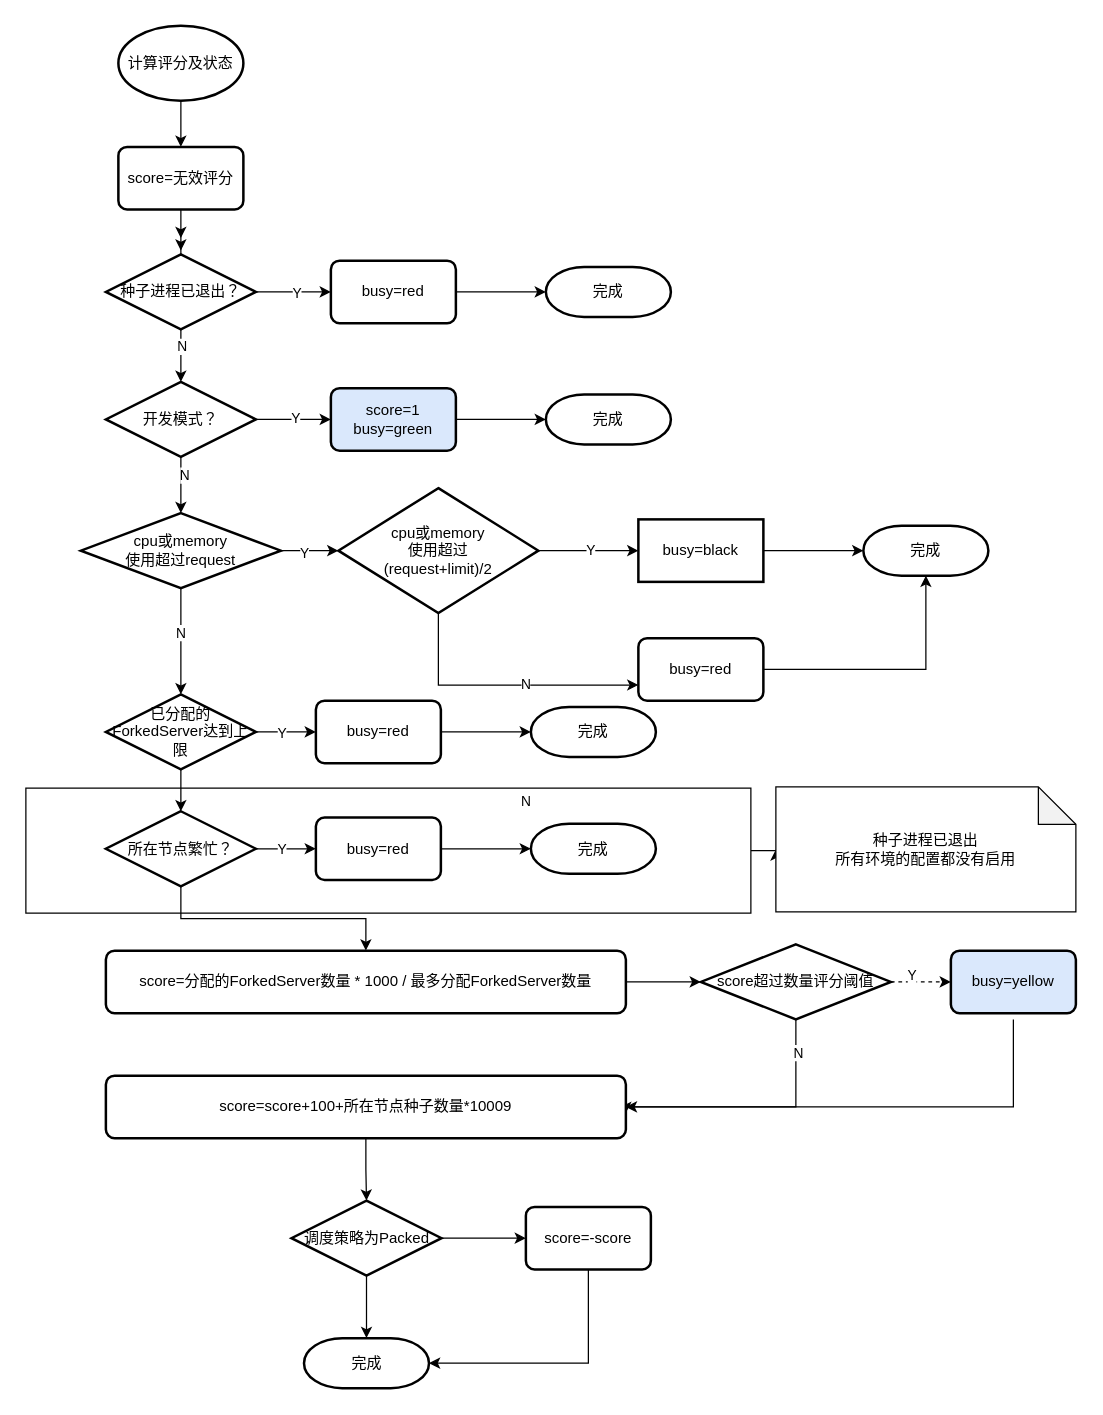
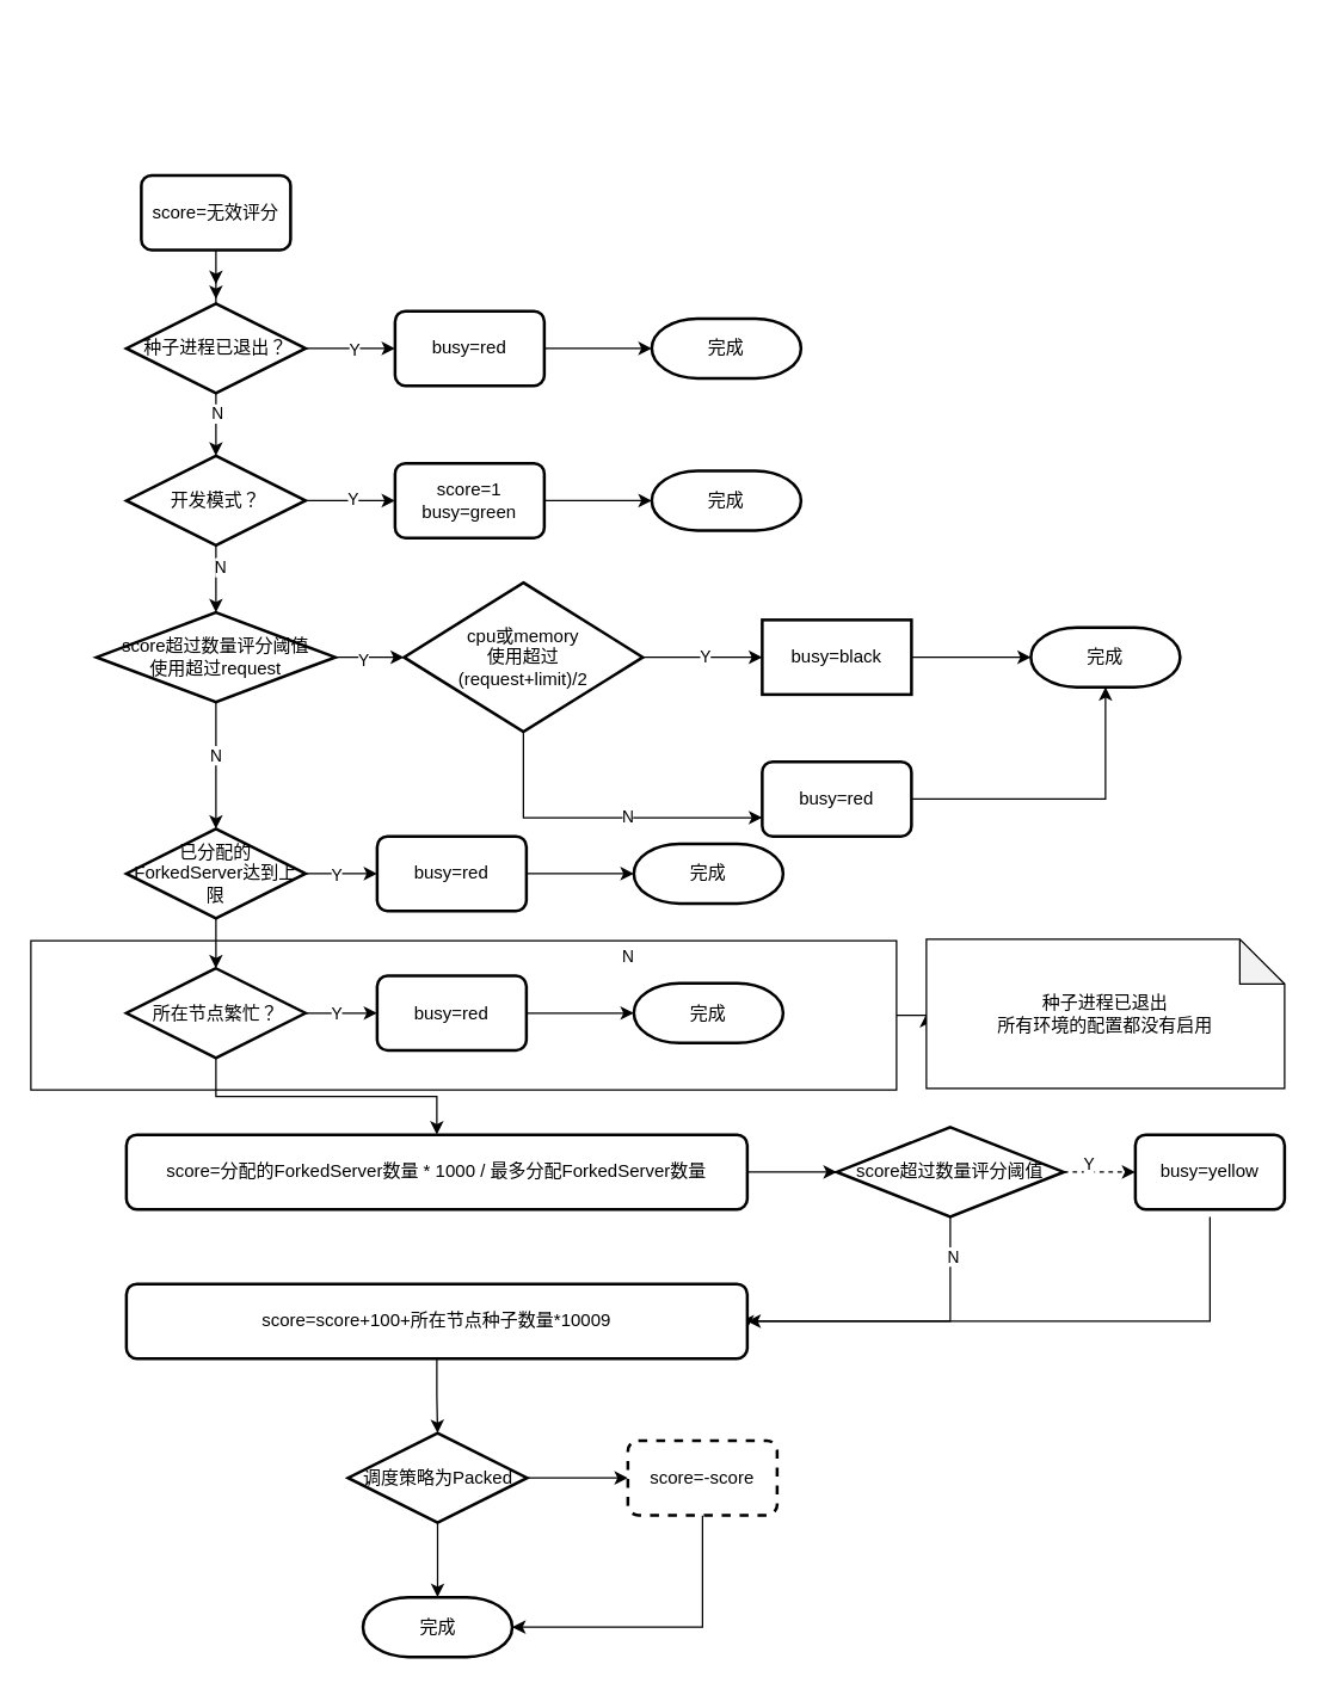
  <mxCell id="0" />
  <mxCell id="1" parent="0" />
  <mxCell id="2" value="" style="edgeStyle=orthogonalEdgeStyle;rounded=0;orthogonalLoop=1;jettySize=auto;html=1;" edge="1" parent="1" source="3" target="55"><mxGeometry relative="1" as="geometry" /></mxCell>
  <mxCell id="3" value="" style="rounded=0;whiteSpace=wrap;html=1;shadow=0;" vertex="1" parent="1"><mxGeometry x="20" y="630" width="580" height="100" as="geometry" /></mxCell>
- <mxCell id="4" style="edgeStyle=orthogonalEdgeStyle;rounded=0;orthogonalLoop=1;jettySize=auto;html=1;exitX=0.5;exitY=1;exitDx=0;exitDy=0;exitPerimeter=0;entryX=0.5;entryY=0;entryDx=0;entryDy=0;" edge="1" parent="1" source="5" target="15"><mxGeometry relative="1" as="geometry" /></mxCell>
- <mxCell id="5" value="计算评分及状态" style="strokeWidth=2;html=1;shape=mxgraph.flowchart.start_1;whiteSpace=wrap;" vertex="1" parent="1"><mxGeometry x="94" y="20" width="100" height="60" as="geometry" /></mxCell>
  <mxCell id="6" style="edgeStyle=orthogonalEdgeStyle;rounded=0;orthogonalLoop=1;jettySize=auto;html=1;" edge="1" parent="1" source="11"><mxGeometry relative="1" as="geometry"><mxPoint x="144" y="200" as="targetPoint" /></mxGeometry></mxCell>
  <mxCell id="7" style="edgeStyle=orthogonalEdgeStyle;rounded=0;orthogonalLoop=1;jettySize=auto;html=1;exitX=1;exitY=0.5;exitDx=0;exitDy=0;exitPerimeter=0;entryX=0;entryY=0.5;entryDx=0;entryDy=0;" edge="1" parent="1" source="11" target="13"><mxGeometry relative="1" as="geometry" /></mxCell>
  <mxCell id="8" value="Y" style="edgeLabel;html=1;align=center;verticalAlign=middle;resizable=0;points=[];" vertex="1" connectable="0" parent="7"><mxGeometry x="0.067" relative="1" as="geometry"><mxPoint as="offset" /></mxGeometry></mxCell>
  <mxCell id="9" value="" style="edgeStyle=orthogonalEdgeStyle;rounded=0;orthogonalLoop=1;jettySize=auto;html=1;" edge="1" parent="1" source="11" target="21"><mxGeometry relative="1" as="geometry" /></mxCell>
  <mxCell id="10" value="N" style="edgeLabel;html=1;align=center;verticalAlign=middle;resizable=0;points=[];" vertex="1" connectable="0" parent="9"><mxGeometry x="-0.381" relative="1" as="geometry"><mxPoint as="offset" /></mxGeometry></mxCell>
  <mxCell id="11" value="种子进程已退出？" style="strokeWidth=2;html=1;shape=mxgraph.flowchart.decision;whiteSpace=wrap;" vertex="1" parent="1"><mxGeometry x="84" y="203" width="120" height="60" as="geometry" /></mxCell>
  <mxCell id="12" value="" style="edgeStyle=orthogonalEdgeStyle;rounded=0;orthogonalLoop=1;jettySize=auto;html=1;" edge="1" parent="1" source="13" target="16"><mxGeometry relative="1" as="geometry" /></mxCell>
  <mxCell id="13" value="busy=red" style="rounded=1;whiteSpace=wrap;html=1;absoluteArcSize=1;arcSize=14;strokeWidth=2;" vertex="1" parent="1"><mxGeometry x="264" y="208" width="100" height="50" as="geometry" /></mxCell>
  <mxCell id="14" style="edgeStyle=orthogonalEdgeStyle;rounded=0;orthogonalLoop=1;jettySize=auto;html=1;" edge="1" parent="1" source="15"><mxGeometry relative="1" as="geometry"><mxPoint x="144" y="190" as="targetPoint" /></mxGeometry></mxCell>
  <mxCell id="15" value="score=无效评分" style="rounded=1;whiteSpace=wrap;html=1;absoluteArcSize=1;arcSize=14;strokeWidth=2;" vertex="1" parent="1"><mxGeometry x="94" y="117" width="100" height="50" as="geometry" /></mxCell>
  <mxCell id="16" value="完成" style="strokeWidth=2;html=1;shape=mxgraph.flowchart.terminator;whiteSpace=wrap;" vertex="1" parent="1"><mxGeometry x="436" y="213" width="100" height="40" as="geometry" /></mxCell>
  <mxCell id="17" value="" style="edgeStyle=orthogonalEdgeStyle;rounded=0;orthogonalLoop=1;jettySize=auto;html=1;" edge="1" parent="1" source="21" target="23"><mxGeometry relative="1" as="geometry" /></mxCell>
  <mxCell id="18" value="Y" style="edgeLabel;html=1;align=center;verticalAlign=middle;resizable=0;points=[];" vertex="1" connectable="0" parent="17"><mxGeometry x="0.033" y="2" relative="1" as="geometry"><mxPoint as="offset" /></mxGeometry></mxCell>
  <mxCell id="19" value="" style="edgeStyle=orthogonalEdgeStyle;rounded=0;orthogonalLoop=1;jettySize=auto;html=1;" edge="1" parent="1" source="21" target="29"><mxGeometry relative="1" as="geometry" /></mxCell>
  <mxCell id="20" value="N" style="edgeLabel;html=1;align=center;verticalAlign=middle;resizable=0;points=[];" vertex="1" connectable="0" parent="19"><mxGeometry x="-0.378" y="2" relative="1" as="geometry"><mxPoint as="offset" /></mxGeometry></mxCell>
  <mxCell id="21" value="开发模式？" style="strokeWidth=2;html=1;shape=mxgraph.flowchart.decision;whiteSpace=wrap;" vertex="1" parent="1"><mxGeometry x="84" y="305" width="120" height="60" as="geometry" /></mxCell>
  <mxCell id="22" value="" style="edgeStyle=orthogonalEdgeStyle;rounded=0;orthogonalLoop=1;jettySize=auto;html=1;" edge="1" parent="1" source="23" target="24"><mxGeometry relative="1" as="geometry" /></mxCell>
- <mxCell id="23" value="&lt;div&gt;score=1&lt;/div&gt;busy=green" style="rounded=1;whiteSpace=wrap;html=1;absoluteArcSize=1;arcSize=14;strokeWidth=2;fillColor=#dae8fc;" vertex="1" parent="1"><mxGeometry x="264" y="310" width="100" height="50" as="geometry" /></mxCell>
+ <mxCell id="23" value="&lt;div&gt;score=1&lt;/div&gt;busy=green" style="rounded=1;whiteSpace=wrap;html=1;absoluteArcSize=1;arcSize=14;strokeWidth=2;" vertex="1" parent="1"><mxGeometry x="264" y="310" width="100" height="50" as="geometry" /></mxCell>
  <mxCell id="24" value="完成" style="strokeWidth=2;html=1;shape=mxgraph.flowchart.terminator;whiteSpace=wrap;" vertex="1" parent="1"><mxGeometry x="436" y="315" width="100" height="40" as="geometry" /></mxCell>
  <mxCell id="25" value="" style="edgeStyle=orthogonalEdgeStyle;rounded=0;orthogonalLoop=1;jettySize=auto;html=1;" edge="1" parent="1" source="29" target="35"><mxGeometry relative="1" as="geometry" /></mxCell>
  <mxCell id="26" value="Y" style="edgeLabel;html=1;align=center;verticalAlign=middle;resizable=0;points=[];" vertex="1" connectable="0" parent="25"><mxGeometry x="-0.217" y="-1" relative="1" as="geometry"><mxPoint as="offset" /></mxGeometry></mxCell>
  <mxCell id="27" value="" style="edgeStyle=orthogonalEdgeStyle;rounded=0;orthogonalLoop=1;jettySize=auto;html=1;" edge="1" parent="1" source="29" target="42"><mxGeometry relative="1" as="geometry" /></mxCell>
  <mxCell id="28" value="N" style="edgeLabel;html=1;align=center;verticalAlign=middle;resizable=0;points=[];" vertex="1" connectable="0" parent="27"><mxGeometry x="-0.175" y="-1" relative="1" as="geometry"><mxPoint as="offset" /></mxGeometry></mxCell>
- <mxCell id="29" value="cpu或memory&lt;div&gt;使用超过request&lt;/div&gt;" style="strokeWidth=2;html=1;shape=mxgraph.flowchart.decision;whiteSpace=wrap;" vertex="1" parent="1"><mxGeometry x="64" y="410" width="160" height="60" as="geometry" /></mxCell>
+ <mxCell id="29" value="score超过数量评分阈值&lt;div&gt;使用超过request&lt;/div&gt;" style="strokeWidth=2;html=1;shape=mxgraph.flowchart.decision;whiteSpace=wrap;" vertex="1" parent="1"><mxGeometry x="64" y="410" width="160" height="60" as="geometry" /></mxCell>
  <mxCell id="30" value="&lt;div&gt;&lt;span style=&quot;background-color: initial;&quot;&gt;busy=red&lt;/span&gt;&lt;br&gt;&lt;/div&gt;" style="rounded=1;whiteSpace=wrap;html=1;absoluteArcSize=1;arcSize=14;strokeWidth=2;" vertex="1" parent="1"><mxGeometry x="510" y="510" width="100" height="50" as="geometry" /></mxCell>
  <mxCell id="31" value="" style="edgeStyle=orthogonalEdgeStyle;rounded=0;orthogonalLoop=1;jettySize=auto;html=1;" edge="1" parent="1" source="35" target="37"><mxGeometry relative="1" as="geometry" /></mxCell>
  <mxCell id="32" value="Y" style="edgeLabel;html=1;align=center;verticalAlign=middle;resizable=0;points=[];" vertex="1" connectable="0" parent="31"><mxGeometry x="0.025" y="1" relative="1" as="geometry"><mxPoint as="offset" /></mxGeometry></mxCell>
  <mxCell id="33" style="edgeStyle=orthogonalEdgeStyle;rounded=0;orthogonalLoop=1;jettySize=auto;html=1;entryX=0;entryY=0.75;entryDx=0;entryDy=0;exitX=0.5;exitY=1;exitDx=0;exitDy=0;exitPerimeter=0;" edge="1" parent="1" source="35" target="30"><mxGeometry relative="1" as="geometry" /></mxCell>
  <mxCell id="34" value="N" style="edgeLabel;html=1;align=center;verticalAlign=middle;resizable=0;points=[];" vertex="1" connectable="0" parent="33"><mxGeometry x="0.163" y="2" relative="1" as="geometry"><mxPoint x="1" y="1" as="offset" /></mxGeometry></mxCell>
  <mxCell id="35" value="cpu或memory&lt;div&gt;使用超过&lt;/div&gt;&lt;div&gt;(request+limit)/2&lt;/div&gt;" style="strokeWidth=2;html=1;shape=mxgraph.flowchart.decision;whiteSpace=wrap;" vertex="1" parent="1"><mxGeometry x="270" y="390" width="160" height="100" as="geometry" /></mxCell>
  <mxCell id="36" value="" style="edgeStyle=orthogonalEdgeStyle;rounded=0;orthogonalLoop=1;jettySize=auto;html=1;" edge="1" parent="1" source="37" target="38"><mxGeometry relative="1" as="geometry" /></mxCell>
  <mxCell id="37" value="&lt;div&gt;&lt;span style=&quot;background-color: initial;&quot;&gt;busy=black&lt;/span&gt;&lt;br&gt;&lt;/div&gt;" style="whiteSpace=wrap;html=1;absoluteArcSize=1;arcSize=14;strokeWidth=2;rounded=0;" vertex="1" parent="1"><mxGeometry x="510" y="415" width="100" height="50" as="geometry" /></mxCell>
  <mxCell id="38" value="完成" style="strokeWidth=2;html=1;shape=mxgraph.flowchart.terminator;whiteSpace=wrap;" vertex="1" parent="1"><mxGeometry x="690" y="420" width="100" height="40" as="geometry" /></mxCell>
  <mxCell id="39" style="edgeStyle=orthogonalEdgeStyle;rounded=0;orthogonalLoop=1;jettySize=auto;html=1;entryX=0.5;entryY=1;entryDx=0;entryDy=0;entryPerimeter=0;" edge="1" parent="1" source="30" target="38"><mxGeometry relative="1" as="geometry" /></mxCell>
  <mxCell id="40" value="" style="edgeStyle=orthogonalEdgeStyle;rounded=0;orthogonalLoop=1;jettySize=auto;html=1;" edge="1" parent="1" source="42" target="45"><mxGeometry relative="1" as="geometry" /></mxCell>
  <mxCell id="41" value="" style="edgeStyle=orthogonalEdgeStyle;rounded=0;orthogonalLoop=1;jettySize=auto;html=1;" edge="1" parent="1" source="42" target="50"><mxGeometry relative="1" as="geometry" /></mxCell>
  <mxCell id="42" value="已分配的ForkedServer达到上限" style="strokeWidth=2;html=1;shape=mxgraph.flowchart.decision;whiteSpace=wrap;" vertex="1" parent="1"><mxGeometry x="84" y="555" width="120" height="60" as="geometry" /></mxCell>
  <mxCell id="43" value="Y" style="edgeLabel;html=1;align=center;verticalAlign=middle;resizable=0;points=[];" vertex="1" connectable="0" parent="1"><mxGeometry x="224" y="585" as="geometry" /></mxCell>
  <mxCell id="44" value="" style="edgeStyle=orthogonalEdgeStyle;rounded=0;orthogonalLoop=1;jettySize=auto;html=1;" edge="1" parent="1" source="45" target="46"><mxGeometry relative="1" as="geometry" /></mxCell>
  <mxCell id="45" value="busy=red" style="rounded=1;whiteSpace=wrap;html=1;absoluteArcSize=1;arcSize=14;strokeWidth=2;" vertex="1" parent="1"><mxGeometry x="252" y="560" width="100" height="50" as="geometry" /></mxCell>
  <mxCell id="46" value="完成" style="strokeWidth=2;html=1;shape=mxgraph.flowchart.terminator;whiteSpace=wrap;" vertex="1" parent="1"><mxGeometry x="424" y="565" width="100" height="40" as="geometry" /></mxCell>
  <mxCell id="47" value="N" style="edgeLabel;html=1;align=center;verticalAlign=middle;resizable=0;points=[];" vertex="1" connectable="0" parent="1"><mxGeometry x="419.5" y="640" as="geometry" /></mxCell>
  <mxCell id="48" value="" style="edgeStyle=orthogonalEdgeStyle;rounded=0;orthogonalLoop=1;jettySize=auto;html=1;" edge="1" parent="1" source="50" target="53"><mxGeometry relative="1" as="geometry" /></mxCell>
  <mxCell id="49" value="" style="edgeStyle=orthogonalEdgeStyle;rounded=0;orthogonalLoop=1;jettySize=auto;html=1;" edge="1" parent="1" source="50" target="57"><mxGeometry relative="1" as="geometry" /></mxCell>
  <mxCell id="50" value="所在节点繁忙？" style="strokeWidth=2;html=1;shape=mxgraph.flowchart.decision;whiteSpace=wrap;" vertex="1" parent="1"><mxGeometry x="84" y="648.5" width="120" height="60" as="geometry" /></mxCell>
  <mxCell id="51" value="Y" style="edgeLabel;html=1;align=center;verticalAlign=middle;resizable=0;points=[];" vertex="1" connectable="0" parent="1"><mxGeometry x="224" y="678.5" as="geometry" /></mxCell>
  <mxCell id="52" value="" style="edgeStyle=orthogonalEdgeStyle;rounded=0;orthogonalLoop=1;jettySize=auto;html=1;" edge="1" parent="1" source="53" target="54"><mxGeometry relative="1" as="geometry" /></mxCell>
  <mxCell id="53" value="busy=red" style="rounded=1;whiteSpace=wrap;html=1;absoluteArcSize=1;arcSize=14;strokeWidth=2;" vertex="1" parent="1"><mxGeometry x="252" y="653.5" width="100" height="50" as="geometry" /></mxCell>
  <mxCell id="54" value="完成" style="strokeWidth=2;html=1;shape=mxgraph.flowchart.terminator;whiteSpace=wrap;" vertex="1" parent="1"><mxGeometry x="424" y="658.5" width="100" height="40" as="geometry" /></mxCell>
  <mxCell id="55" value="&lt;div&gt;种子进程已退出&lt;/div&gt;&lt;div&gt;所有环境的配置都没有启用&lt;/div&gt;" style="shape=note;whiteSpace=wrap;html=1;backgroundOutline=1;darkOpacity=0.05;" vertex="1" parent="1"><mxGeometry x="620" y="629" width="240" height="100" as="geometry" /></mxCell>
  <mxCell id="56" value="" style="edgeStyle=orthogonalEdgeStyle;rounded=0;orthogonalLoop=1;jettySize=auto;html=1;" edge="1" parent="1" source="57" target="71"><mxGeometry relative="1" as="geometry" /></mxCell>
  <mxCell id="57" value="score=分配的ForkedServer数量 * 1000 / 最多分配ForkedServer数量" style="rounded=1;whiteSpace=wrap;html=1;absoluteArcSize=1;arcSize=14;strokeWidth=2;" vertex="1" parent="1"><mxGeometry x="84" y="760" width="416" height="50" as="geometry" /></mxCell>
  <mxCell id="58" value="" style="edgeStyle=orthogonalEdgeStyle;rounded=0;orthogonalLoop=1;jettySize=auto;html=1;" edge="1" parent="1" source="60" target="62"><mxGeometry relative="1" as="geometry" /></mxCell>
  <mxCell id="59" value="" style="edgeStyle=orthogonalEdgeStyle;rounded=0;orthogonalLoop=1;jettySize=auto;html=1;" edge="1" parent="1" source="60" target="63"><mxGeometry relative="1" as="geometry" /></mxCell>
  <mxCell id="60" value="调度策略为Packed" style="strokeWidth=2;html=1;shape=mxgraph.flowchart.decision;whiteSpace=wrap;" vertex="1" parent="1"><mxGeometry x="232.5" y="960" width="120" height="60" as="geometry" /></mxCell>
  <mxCell id="61" style="edgeStyle=orthogonalEdgeStyle;rounded=0;orthogonalLoop=1;jettySize=auto;html=1;exitX=0.5;exitY=1;exitDx=0;exitDy=0;entryX=1;entryY=0.5;entryDx=0;entryDy=0;entryPerimeter=0;" edge="1" parent="1" source="62" target="63"><mxGeometry relative="1" as="geometry"><mxPoint x="350.5" y="1090" as="targetPoint" /><Array as="points"><mxPoint x="470.5" y="1090" /></Array></mxGeometry></mxCell>
- <mxCell id="62" value="score=-score" style="rounded=1;whiteSpace=wrap;html=1;absoluteArcSize=1;arcSize=14;strokeWidth=2;" vertex="1" parent="1"><mxGeometry x="420" y="965" width="100" height="50" as="geometry" /></mxCell>
+ <mxCell id="62" value="score=-score" style="rounded=1;whiteSpace=wrap;html=1;absoluteArcSize=1;arcSize=14;strokeWidth=2;dashed=1;" vertex="1" parent="1"><mxGeometry x="420" y="965" width="100" height="50" as="geometry" /></mxCell>
  <mxCell id="63" value="完成" style="strokeWidth=2;html=1;shape=mxgraph.flowchart.terminator;whiteSpace=wrap;" vertex="1" parent="1"><mxGeometry x="242.5" y="1070" width="100" height="40" as="geometry" /></mxCell>
  <mxCell id="64" style="edgeStyle=orthogonalEdgeStyle;rounded=0;orthogonalLoop=1;jettySize=auto;html=1;exitX=0.5;exitY=1;exitDx=0;exitDy=0;entryX=1;entryY=0.5;entryDx=0;entryDy=0;" edge="1" parent="1"><mxGeometry relative="1" as="geometry"><mxPoint x="500" y="890" as="targetPoint" /><mxPoint x="810" y="815" as="sourcePoint" /><Array as="points"><mxPoint x="810" y="885" /><mxPoint x="500" y="885" /></Array></mxGeometry></mxCell>
- <mxCell id="65" value="&lt;div&gt;&lt;span style=&quot;background-color: initial;&quot;&gt;busy=yellow&lt;/span&gt;&lt;br&gt;&lt;/div&gt;" style="rounded=1;whiteSpace=wrap;html=1;absoluteArcSize=1;arcSize=14;strokeWidth=2;fillColor=#dae8fc;" vertex="1" parent="1"><mxGeometry x="760" y="760" width="100" height="50" as="geometry" /></mxCell>
+ <mxCell id="65" value="&lt;div&gt;&lt;span style=&quot;background-color: initial;&quot;&gt;busy=yellow&lt;/span&gt;&lt;br&gt;&lt;/div&gt;" style="rounded=1;whiteSpace=wrap;html=1;absoluteArcSize=1;arcSize=14;strokeWidth=2;" vertex="1" parent="1"><mxGeometry x="760" y="760" width="100" height="50" as="geometry" /></mxCell>
  <mxCell id="66" value="score=score+100+所在节点种子数量*10009" style="rounded=1;whiteSpace=wrap;html=1;absoluteArcSize=1;arcSize=14;strokeWidth=2;" vertex="1" parent="1"><mxGeometry x="84" y="860" width="416" height="50" as="geometry" /></mxCell>
  <mxCell id="67" value="" style="edgeStyle=orthogonalEdgeStyle;rounded=0;orthogonalLoop=1;jettySize=auto;html=1;dashed=1;" edge="1" parent="1" source="71" target="65"><mxGeometry relative="1" as="geometry" /></mxCell>
  <mxCell id="68" value="Y&lt;div&gt;&lt;br&gt;&lt;/div&gt;" style="edgeLabel;html=1;align=center;verticalAlign=middle;resizable=0;points=[];" vertex="1" connectable="0" parent="67"><mxGeometry x="-0.333" y="-1" relative="1" as="geometry"><mxPoint as="offset" /></mxGeometry></mxCell>
  <mxCell id="69" value="" style="edgeStyle=orthogonalEdgeStyle;rounded=0;orthogonalLoop=1;jettySize=auto;html=1;entryX=1;entryY=0.5;entryDx=0;entryDy=0;exitX=0.5;exitY=1;exitDx=0;exitDy=0;exitPerimeter=0;" edge="1" parent="1" source="71" target="66"><mxGeometry relative="1" as="geometry"><mxPoint x="636" y="850" as="targetPoint" /></mxGeometry></mxCell>
  <mxCell id="70" value="N" style="edgeLabel;html=1;align=center;verticalAlign=middle;resizable=0;points=[];" vertex="1" connectable="0" parent="69"><mxGeometry x="-0.748" y="1" relative="1" as="geometry"><mxPoint as="offset" /></mxGeometry></mxCell>
  <mxCell id="71" value="score超过数量评分阈值" style="strokeWidth=2;html=1;shape=mxgraph.flowchart.decision;whiteSpace=wrap;" vertex="1" parent="1"><mxGeometry x="560" y="755" width="152" height="60" as="geometry" /></mxCell>
  <mxCell id="72" style="edgeStyle=orthogonalEdgeStyle;rounded=0;orthogonalLoop=1;jettySize=auto;html=1;entryX=0.5;entryY=0;entryDx=0;entryDy=0;entryPerimeter=0;" edge="1" parent="1" source="66" target="60"><mxGeometry relative="1" as="geometry" /></mxCell>
